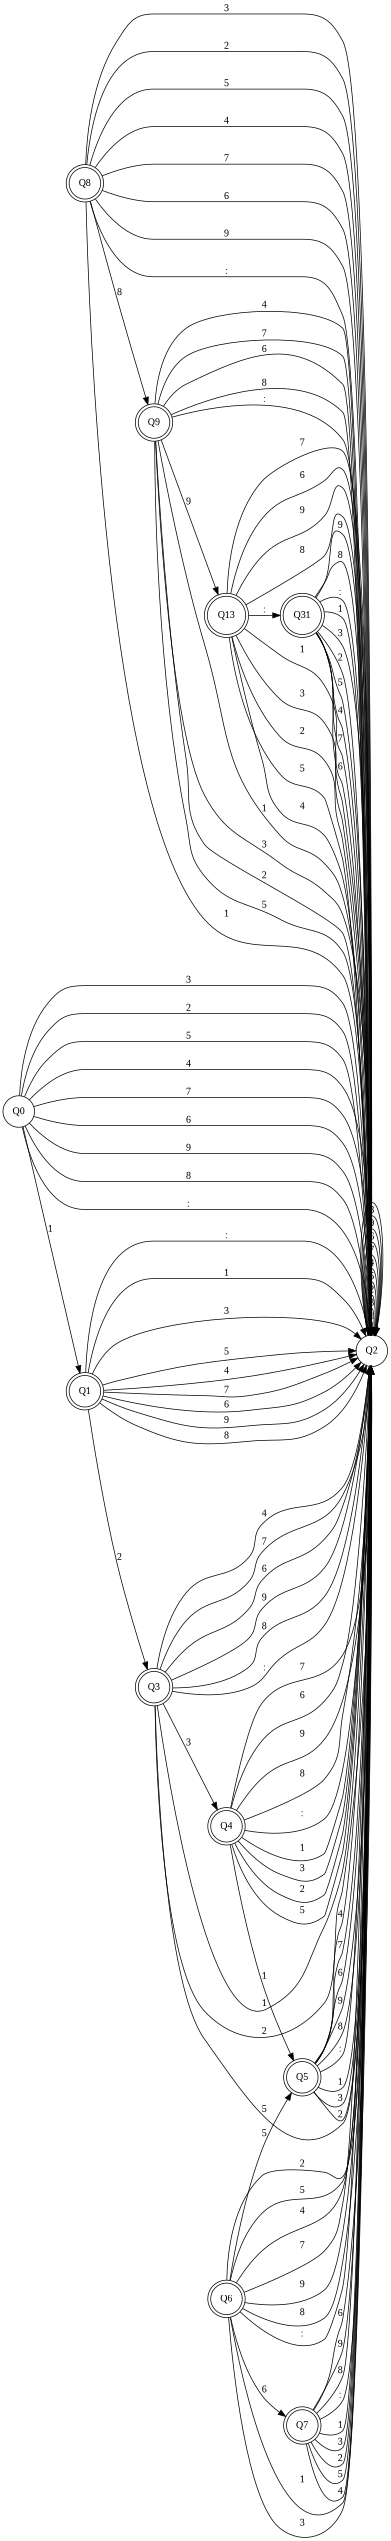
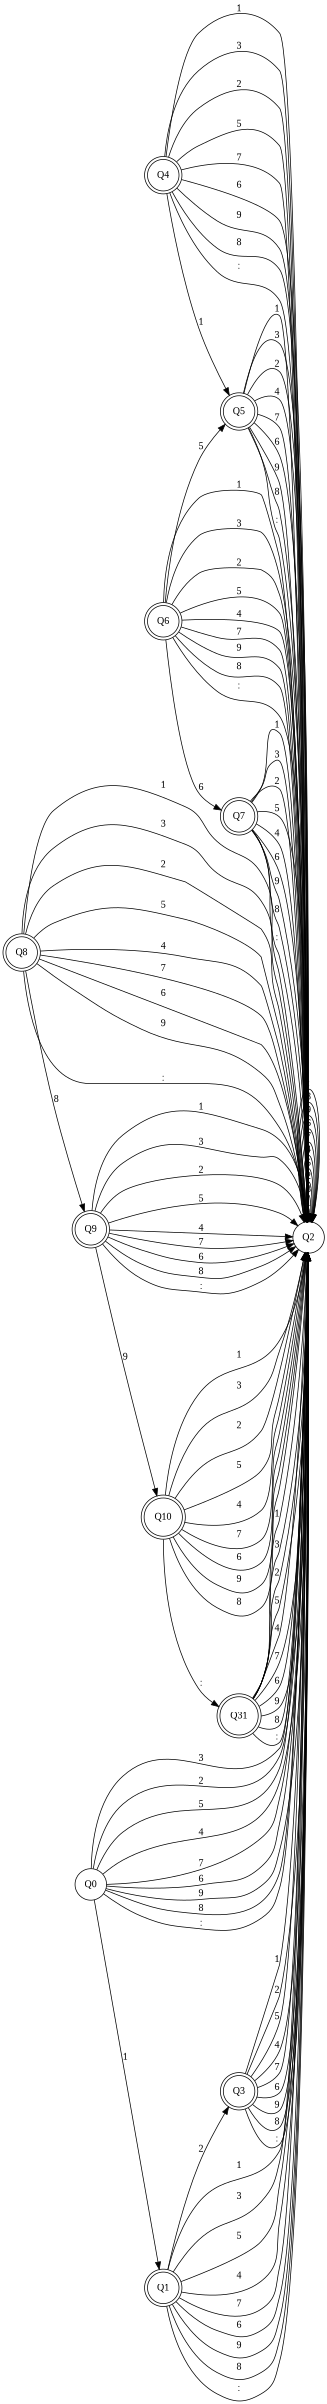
  digraph {
    fontname="Liberation Serif"
    rankdir=LR
    node [fontname="Liberation Serif" shape=doublecircle]
    edge [fontname="Liberation Serif"]
    Q3
    Q4
    Q2 [shape=circle]
    Q5
-   Q10 [label=Q13]
+   Q10
    n6 [label=Q31]
    Q9
    Q7
    Q8
    Q0 [shape=circle]
    Q1
    Q6
-   Q3 -> Q4 [label=3]
    Q3 -> Q2 [label=1]
    Q3 -> Q2 [label=2]
    Q3 -> Q2 [label=5]
    Q3 -> Q2 [label=4]
    Q3 -> Q2 [label=7]
    Q3 -> Q2 [label=6]
    Q3 -> Q2 [label=9]
    Q3 -> Q2 [label=8]
    Q3 -> Q2 [label=":"]
    Q4 -> Q2 [label=1]
    Q4 -> Q2 [label=3]
    Q4 -> Q2 [label=2]
    Q4 -> Q2 [label=5]
    Q4 -> Q2 [label=7]
    Q4 -> Q2 [label=6]
    Q4 -> Q2 [label=9]
    Q4 -> Q2 [label=8]
    Q4 -> Q2 [label=":"]
    Q4 -> Q5 [label=1]
    Q2 -> Q2 [label=1]
    Q2 -> Q2 [label=3]
    Q2 -> Q2 [label=2]
    Q2 -> Q2 [label=5]
    Q2 -> Q2 [label=4]
    Q2 -> Q2 [label=7]
    Q2 -> Q2 [label=6]
    Q2 -> Q2 [label=9]
    Q2 -> Q2 [label=8]
    Q2 -> Q2 [label=":"]
    Q5 -> Q2 [label=1]
    Q5 -> Q2 [label=3]
    Q5 -> Q2 [label=2]
    Q5 -> Q2 [label=4]
    Q5 -> Q2 [label=7]
    Q5 -> Q2 [label=6]
    Q5 -> Q2 [label=9]
    Q5 -> Q2 [label=8]
    Q5 -> Q2 [label=":"]
    Q10 -> Q2 [label=1]
    Q10 -> Q2 [label=3]
    Q10 -> Q2 [label=2]
    Q10 -> Q2 [label=5]
    Q10 -> Q2 [label=4]
    Q10 -> Q2 [label=7]
    Q10 -> Q2 [label=6]
    Q10 -> Q2 [label=9]
    Q10 -> Q2 [label=8]
    Q10 -> n6 [label=":"]
    n6 -> Q2 [label=1]
    n6 -> Q2 [label=3]
    n6 -> Q2 [label=2]
    n6 -> Q2 [label=5]
    n6 -> Q2 [label=4]
    n6 -> Q2 [label=7]
    n6 -> Q2 [label=6]
    n6 -> Q2 [label=9]
    n6 -> Q2 [label=8]
    n6 -> Q2 [label=":"]
    Q9 -> Q2 [label=1]
    Q9 -> Q2 [label=3]
    Q9 -> Q2 [label=2]
    Q9 -> Q2 [label=5]
    Q9 -> Q2 [label=4]
    Q9 -> Q2 [label=7]
    Q9 -> Q2 [label=6]
    Q9 -> Q2 [label=8]
    Q9 -> Q2 [label=":"]
    Q9 -> Q10 [label=9]
    Q7 -> Q2 [label=1]
    Q7 -> Q2 [label=3]
    Q7 -> Q2 [label=2]
    Q7 -> Q2 [label=5]
    Q7 -> Q2 [label=4]
    Q7 -> Q2 [label=6]
    Q7 -> Q2 [label=9]
    Q7 -> Q2 [label=8]
    Q7 -> Q2 [label=":"]
    Q8 -> Q2 [label=1]
    Q8 -> Q2 [label=3]
    Q8 -> Q2 [label=2]
    Q8 -> Q2 [label=5]
    Q8 -> Q2 [label=4]
    Q8 -> Q2 [label=7]
    Q8 -> Q2 [label=6]
    Q8 -> Q2 [label=9]
    Q8 -> Q2 [label=":"]
    Q8 -> Q9 [label=8]
    Q0 -> Q2 [label=3]
    Q0 -> Q2 [label=2]
    Q0 -> Q2 [label=5]
    Q0 -> Q2 [label=4]
    Q0 -> Q2 [label=7]
    Q0 -> Q2 [label=6]
    Q0 -> Q2 [label=9]
    Q0 -> Q2 [label=8]
    Q0 -> Q2 [label=":"]
    Q0 -> Q1 [label=1]
    Q1 -> Q3 [label=2]
    Q1 -> Q2 [label=1]
    Q1 -> Q2 [label=3]
    Q1 -> Q2 [label=5]
    Q1 -> Q2 [label=4]
    Q1 -> Q2 [label=7]
    Q1 -> Q2 [label=6]
    Q1 -> Q2 [label=9]
    Q1 -> Q2 [label=8]
    Q1 -> Q2 [label=":"]
    Q6 -> Q2 [label=1]
    Q6 -> Q2 [label=3]
    Q6 -> Q2 [label=2]
    Q6 -> Q2 [label=5]
    Q6 -> Q2 [label=4]
    Q6 -> Q2 [label=7]
    Q6 -> Q2 [label=9]
    Q6 -> Q2 [label=8]
    Q6 -> Q2 [label=":"]
    Q6 -> Q5 [label=5]
    Q6 -> Q7 [label=6]
  }
